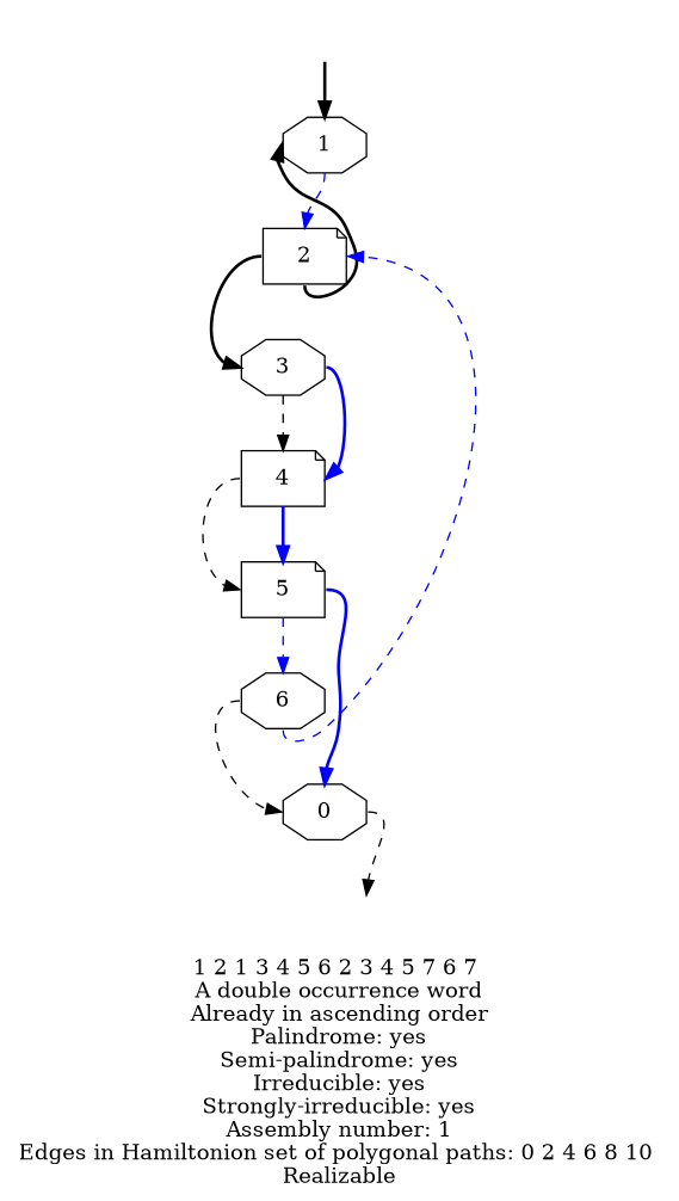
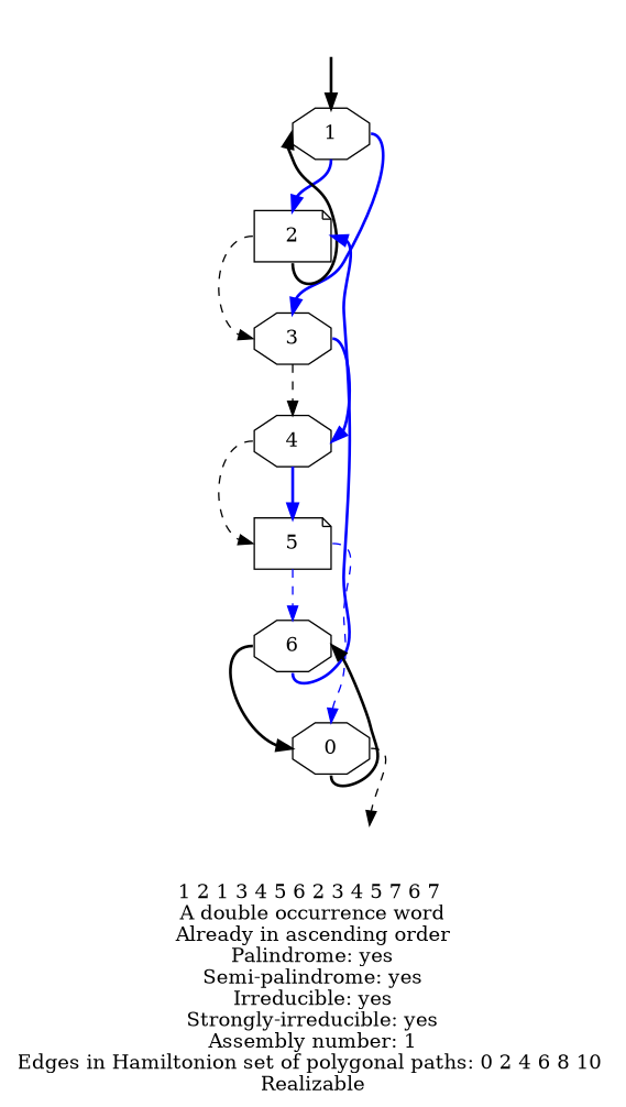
  digraph {
    fontname="DejaVu Serif"
    label="1 2 1 3 4 5 6 2 3 4 5 7 6 7 \nA double occurrence word\nAlready in ascending order\nPalindrome: yes\nSemi-palindrome: yes\nIrreducible: yes\nStrongly-irreducible: yes\nAssembly number: 1\nEdges in Hamiltonion set of polygonal paths: 0 2 4 6 8 10 \nRealizable\n"
    node [fontname="DejaVu Serif" shape=octagon]
    edge [fontname="DejaVu Serif" headport=n style=dashed tailport=s]
    a [shape=diamond style=invis]
    1
    2 [shape=note]
    3
    b [shape=diamond style=invis]
-   4 [shape=note]
+   4
    5 [shape=note]
    6
    n9 [label=0]
    a -> 1 [style=bold]
-   1 -> 2 [color=blue]
+   1 -> 2 [color=blue style=bold]
+   1 -> 3 [color=blue style=bold tailport=e]
    2 -> 1 [headport=w style=bold]
-   2 -> 3 [headport=w style=bold tailport=w]
+   2 -> 3 [headport=w tailport=w]
    3 -> 4
    3 -> 4 [color=blue headport=e style=bold tailport=e]
    4 -> 5 [color=blue style=bold]
    4 -> 5 [headport=w tailport=w]
    5 -> 6 [color=blue]
-   5 -> n9 [color=blue style=bold tailport=e]
-   6 -> 2 [color=blue headport=e]
-   6 -> n9 [headport=w tailport=w]
+   5 -> n9 [color=blue tailport=e]
+   6 -> 2 [color=blue headport=e style=bold]
+   6 -> n9 [headport=w style=bold tailport=w]
    n9 -> b [tailport=e]
+   n9 -> 6 [headport=e style=bold]
  }
